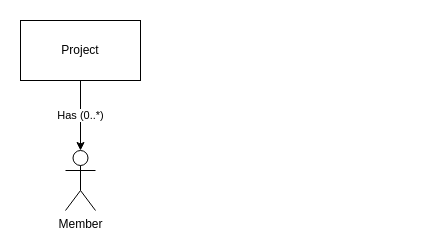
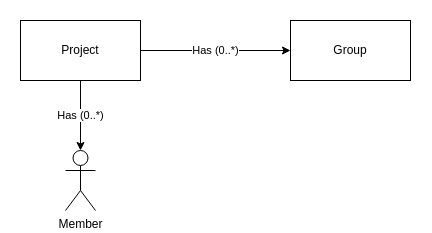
  <mxCell id="0" />
  <mxCell id="1" parent="0" />
  <mxCell id="2" value="Has (0..*)" style="edgeStyle=orthogonalEdgeStyle;rounded=0;orthogonalLoop=1;jettySize=auto;html=1;" edge="1" parent="1" source="4" target="6"><mxGeometry relative="1" as="geometry" /></mxCell>
+ <mxCell id="3" value="Has (0..*)" style="edgeStyle=orthogonalEdgeStyle;rounded=0;orthogonalLoop=1;jettySize=auto;html=1;" edge="1" parent="1" source="4" target="5"><mxGeometry relative="1" as="geometry" /></mxCell>
  <mxCell id="4" value="Project" style="rounded=0;whiteSpace=wrap;html=1;" vertex="1" parent="1"><mxGeometry x="20" y="20" width="120" height="60" as="geometry" /></mxCell>
+ <mxCell id="5" value="Group" style="rounded=0;whiteSpace=wrap;html=1;" vertex="1" parent="1"><mxGeometry x="290" y="20" width="120" height="60" as="geometry" /></mxCell>
  <mxCell id="6" value="Member" style="shape=umlActor;verticalLabelPosition=bottom;labelBackgroundColor=#ffffff;verticalAlign=top;html=1;outlineConnect=0;" vertex="1" parent="1"><mxGeometry x="65" y="150" width="30" height="60" as="geometry" /></mxCell>
